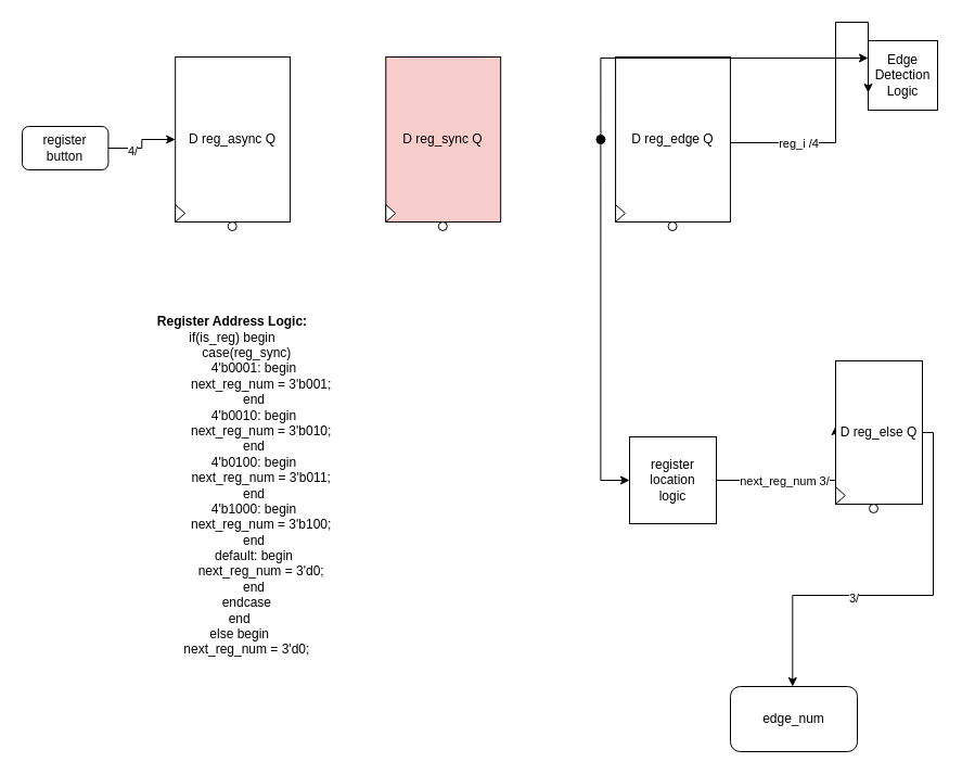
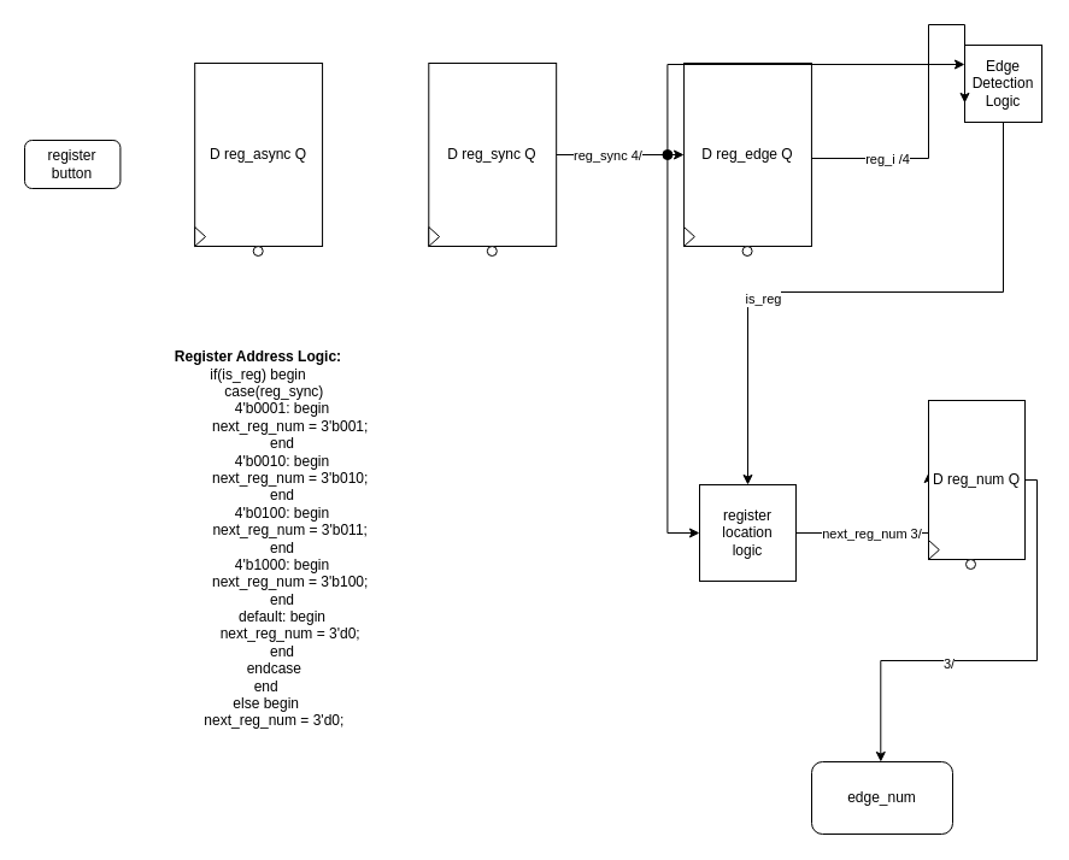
  <mxCell id="0" />
  <mxCell id="1" parent="0" />
  <mxCell id="2" value="register&lt;br&gt;button" style="rounded=1;whiteSpace=wrap;html=1;" parent="1" vertex="1"><mxGeometry x="20" y="116" width="79.412" height="40" as="geometry" /></mxCell>
  <mxCell id="3" value="D reg_async Q" style="rounded=0;whiteSpace=wrap;html=1;" parent="1" vertex="1"><mxGeometry x="161.176" y="52" width="105.882" height="152" as="geometry" /></mxCell>
- <mxCell id="4" style="edgeStyle=orthogonalEdgeStyle;rounded=0;orthogonalLoop=1;jettySize=auto;html=1;exitX=1;exitY=0.5;exitDx=0;exitDy=0;entryX=0;entryY=0.5;entryDx=0;entryDy=0;" parent="1" source="2" target="3" edge="1"><mxGeometry relative="1" as="geometry" /></mxCell>
- <mxCell id="5" value="4/" style="edgeLabel;html=1;align=center;verticalAlign=middle;resizable=0;points=[];" parent="4" vertex="1" connectable="0"><mxGeometry x="-0.371" y="-2" relative="1" as="geometry"><mxPoint as="offset" /></mxGeometry></mxCell>
  <mxCell id="6" value="" style="triangle;whiteSpace=wrap;html=1;" parent="1" vertex="1"><mxGeometry x="161.176" y="188" width="8.824" height="16" as="geometry" /></mxCell>
  <mxCell id="7" value="" style="ellipse;whiteSpace=wrap;html=1;aspect=fixed;" parent="1" vertex="1"><mxGeometry x="209.706" y="204" width="8" height="8" as="geometry" /></mxCell>
- <mxCell id="8" value="D reg_sync Q" style="rounded=0;whiteSpace=wrap;html=1;fillColor=#f8cecc;" parent="1" vertex="1"><mxGeometry x="355.294" y="52" width="105.882" height="152" as="geometry" /></mxCell>
+ <mxCell id="8" value="D reg_sync Q" style="rounded=0;whiteSpace=wrap;html=1;" parent="1" vertex="1"><mxGeometry x="355.294" y="52" width="105.882" height="152" as="geometry" /></mxCell>
  <mxCell id="9" value="" style="triangle;whiteSpace=wrap;html=1;" parent="1" vertex="1"><mxGeometry x="355.294" y="188" width="8.824" height="16" as="geometry" /></mxCell>
  <mxCell id="10" value="" style="ellipse;whiteSpace=wrap;html=1;aspect=fixed;" parent="1" vertex="1"><mxGeometry x="403.824" y="204" width="8" height="8" as="geometry" /></mxCell>
  <mxCell id="11" value="D reg_edge Q" style="rounded=0;whiteSpace=wrap;html=1;container=0;" parent="1" vertex="1"><mxGeometry x="567.059" y="52" width="105.882" height="152" as="geometry" /></mxCell>
+ <mxCell id="12" style="edgeStyle=orthogonalEdgeStyle;rounded=0;orthogonalLoop=1;jettySize=auto;html=1;exitX=1;exitY=0.5;exitDx=0;exitDy=0;entryX=0;entryY=0.5;entryDx=0;entryDy=0;" parent="1" source="8" target="11" edge="1"><mxGeometry relative="1" as="geometry"><mxPoint x="540.588" y="128" as="targetPoint" /></mxGeometry></mxCell>
+ <mxCell id="13" value="reg_sync 4/" style="edgeLabel;html=1;align=center;verticalAlign=middle;resizable=0;points=[];" parent="12" vertex="1" connectable="0"><mxGeometry x="-0.415" y="1" relative="1" as="geometry"><mxPoint x="11" y="1" as="offset" /></mxGeometry></mxCell>
  <mxCell id="14" value="" style="triangle;whiteSpace=wrap;html=1;" parent="1" vertex="1"><mxGeometry x="567.059" y="188" width="8.824" height="16" as="geometry" /></mxCell>
  <mxCell id="15" value="" style="ellipse;whiteSpace=wrap;html=1;aspect=fixed;" parent="1" vertex="1"><mxGeometry x="615.588" y="204" width="8" height="8" as="geometry" /></mxCell>
+ <mxCell id="16" style="edgeStyle=orthogonalEdgeStyle;rounded=0;orthogonalLoop=1;jettySize=auto;html=1;exitX=0.5;exitY=1;exitDx=0;exitDy=0;entryX=0.5;entryY=0;entryDx=0;entryDy=0;" parent="1" source="18" target="26" edge="1"><mxGeometry relative="1" as="geometry"><Array as="points"><mxPoint x="832" y="242" /><mxPoint x="620" y="242" /></Array></mxGeometry></mxCell>
+ <mxCell id="17" value="is_reg" style="edgeLabel;html=1;align=center;verticalAlign=middle;resizable=0;points=[];" parent="16" vertex="1" connectable="0"><mxGeometry x="0.329" y="5" relative="1" as="geometry"><mxPoint as="offset" /></mxGeometry></mxCell>
  <mxCell id="18" value="Edge Detection&lt;br&gt;Logic" style="whiteSpace=wrap;html=1;aspect=fixed;" parent="1" vertex="1"><mxGeometry x="800.002" y="37" width="64" height="64" as="geometry" /></mxCell>
  <mxCell id="19" style="edgeStyle=orthogonalEdgeStyle;rounded=0;orthogonalLoop=1;jettySize=auto;html=1;exitX=1;exitY=0.5;exitDx=0;exitDy=0;entryX=0;entryY=0.75;entryDx=0;entryDy=0;" parent="1" target="18" edge="1"><mxGeometry relative="1" as="geometry"><mxPoint x="672.941" y="130.99" as="sourcePoint" /><mxPoint x="810.002" y="22.99" as="targetPoint" /><Array as="points"><mxPoint x="770" y="131" /><mxPoint x="770" y="20" /></Array></mxGeometry></mxCell>
  <mxCell id="20" value="reg_i /4" style="edgeLabel;html=1;align=center;verticalAlign=middle;resizable=0;points=[];" parent="19" vertex="1" connectable="0"><mxGeometry x="-0.805" y="-1" relative="1" as="geometry"><mxPoint x="33" as="offset" /></mxGeometry></mxCell>
  <mxCell id="21" style="edgeStyle=orthogonalEdgeStyle;rounded=0;orthogonalLoop=1;jettySize=auto;html=1;exitX=0.5;exitY=0;exitDx=0;exitDy=0;entryX=0;entryY=0.25;entryDx=0;entryDy=0;" parent="1" source="23" target="18" edge="1"><mxGeometry relative="1" as="geometry" /></mxCell>
  <mxCell id="22" style="edgeStyle=orthogonalEdgeStyle;rounded=0;orthogonalLoop=1;jettySize=auto;html=1;exitX=0.5;exitY=1;exitDx=0;exitDy=0;entryX=0;entryY=0.5;entryDx=0;entryDy=0;" parent="1" source="23" target="26" edge="1"><mxGeometry relative="1" as="geometry" /></mxCell>
  <mxCell id="23" value="" style="ellipse;whiteSpace=wrap;html=1;aspect=fixed;fillColor=#000000;" parent="1" vertex="1"><mxGeometry x="549.412" y="124" width="8" height="8" as="geometry" /></mxCell>
  <mxCell id="24" style="edgeStyle=orthogonalEdgeStyle;rounded=0;orthogonalLoop=1;jettySize=auto;html=1;exitX=1;exitY=0.5;exitDx=0;exitDy=0;" parent="1" source="26" edge="1"><mxGeometry relative="1" as="geometry"><mxPoint x="770" y="392" as="targetPoint" /></mxGeometry></mxCell>
  <mxCell id="25" value="next_reg_num 3/" style="edgeLabel;html=1;align=center;verticalAlign=middle;resizable=0;points=[];" parent="24" vertex="1" connectable="0"><mxGeometry x="-0.499" y="-1" relative="1" as="geometry"><mxPoint x="22" y="-1" as="offset" /></mxGeometry></mxCell>
  <mxCell id="26" value="register&lt;br&gt;location&lt;br&gt;logic" style="whiteSpace=wrap;html=1;aspect=fixed;" parent="1" vertex="1"><mxGeometry x="580" y="402" width="80" height="80" as="geometry" /></mxCell>
- <mxCell id="27" value="D reg_else Q" style="rounded=0;whiteSpace=wrap;html=1;" parent="1" vertex="1"><mxGeometry x="770" y="332" width="80" height="132" as="geometry" /></mxCell>
+ <mxCell id="27" value="D reg_num Q" style="rounded=0;whiteSpace=wrap;html=1;" parent="1" vertex="1"><mxGeometry x="770" y="332" width="80" height="132" as="geometry" /></mxCell>
  <mxCell id="28" value="" style="triangle;whiteSpace=wrap;html=1;" parent="1" vertex="1"><mxGeometry x="769.996" y="448" width="8.824" height="16" as="geometry" /></mxCell>
  <mxCell id="29" value="" style="ellipse;whiteSpace=wrap;html=1;aspect=fixed;" parent="1" vertex="1"><mxGeometry x="800.996" y="464" width="8" height="8" as="geometry" /></mxCell>
  <mxCell id="30" style="edgeStyle=orthogonalEdgeStyle;rounded=0;orthogonalLoop=1;jettySize=auto;html=1;exitX=1;exitY=0.5;exitDx=0;exitDy=0;" parent="1" source="27" edge="1"><mxGeometry relative="1" as="geometry"><mxPoint x="730.316" y="632" as="targetPoint" /><mxPoint x="730" y="542" as="sourcePoint" /><Array as="points"><mxPoint x="860" y="398" /><mxPoint x="860" y="548" /><mxPoint x="730" y="548" /></Array></mxGeometry></mxCell>
  <mxCell id="31" value="3/" style="edgeLabel;html=1;align=center;verticalAlign=middle;resizable=0;points=[];" parent="30" vertex="1" connectable="0"><mxGeometry x="0.252" y="2" relative="1" as="geometry"><mxPoint as="offset" /></mxGeometry></mxCell>
  <mxCell id="32" value="edge_num" style="rounded=1;whiteSpace=wrap;html=1;" parent="1" vertex="1"><mxGeometry x="673" y="632" width="117" height="60" as="geometry" /></mxCell>
  <mxCell id="33" value="&lt;b&gt;Register Address Logic:&lt;br&gt;&lt;/b&gt;if(is_reg) begin&lt;br&gt;&amp;nbsp;&amp;nbsp;&amp;nbsp;&amp;nbsp;&amp;nbsp;&amp;nbsp;&amp;nbsp; case(reg_sync)&lt;br&gt;&amp;nbsp;&amp;nbsp;&amp;nbsp;&amp;nbsp;&amp;nbsp;&amp;nbsp;&amp;nbsp;&amp;nbsp;&amp;nbsp;&amp;nbsp;&amp;nbsp; 4'b0001: begin&lt;br&gt;&amp;nbsp;&amp;nbsp;&amp;nbsp;&amp;nbsp;&amp;nbsp;&amp;nbsp;&amp;nbsp;&amp;nbsp;&amp;nbsp;&amp;nbsp;&amp;nbsp;&amp;nbsp;&amp;nbsp;&amp;nbsp;&amp;nbsp; next_reg_num = 3'b001;&lt;br&gt;&amp;nbsp;&amp;nbsp;&amp;nbsp;&amp;nbsp;&amp;nbsp;&amp;nbsp;&amp;nbsp;&amp;nbsp;&amp;nbsp;&amp;nbsp;&amp;nbsp; end&lt;br&gt;&amp;nbsp;&amp;nbsp;&amp;nbsp;&amp;nbsp;&amp;nbsp;&amp;nbsp;&amp;nbsp;&amp;nbsp;&amp;nbsp;&amp;nbsp;&amp;nbsp; 4'b0010: begin &lt;br&gt;&amp;nbsp;&amp;nbsp;&amp;nbsp;&amp;nbsp;&amp;nbsp;&amp;nbsp;&amp;nbsp;&amp;nbsp;&amp;nbsp;&amp;nbsp;&amp;nbsp;&amp;nbsp;&amp;nbsp;&amp;nbsp;&amp;nbsp; next_reg_num = 3'b010;&lt;br&gt;&amp;nbsp;&amp;nbsp;&amp;nbsp;&amp;nbsp;&amp;nbsp;&amp;nbsp;&amp;nbsp;&amp;nbsp;&amp;nbsp;&amp;nbsp;&amp;nbsp; end&lt;br&gt;&amp;nbsp;&amp;nbsp;&amp;nbsp;&amp;nbsp;&amp;nbsp;&amp;nbsp;&amp;nbsp;&amp;nbsp;&amp;nbsp;&amp;nbsp;&amp;nbsp; 4'b0100: begin&lt;br&gt;&amp;nbsp;&amp;nbsp;&amp;nbsp;&amp;nbsp;&amp;nbsp;&amp;nbsp;&amp;nbsp;&amp;nbsp;&amp;nbsp;&amp;nbsp;&amp;nbsp;&amp;nbsp;&amp;nbsp;&amp;nbsp;&amp;nbsp; next_reg_num = 3'b011;&lt;br&gt;&amp;nbsp;&amp;nbsp;&amp;nbsp;&amp;nbsp;&amp;nbsp;&amp;nbsp;&amp;nbsp;&amp;nbsp;&amp;nbsp;&amp;nbsp;&amp;nbsp; end&lt;br&gt;&amp;nbsp;&amp;nbsp;&amp;nbsp;&amp;nbsp;&amp;nbsp;&amp;nbsp;&amp;nbsp;&amp;nbsp;&amp;nbsp;&amp;nbsp;&amp;nbsp; 4'b1000: begin &lt;br&gt;&amp;nbsp;&amp;nbsp;&amp;nbsp;&amp;nbsp;&amp;nbsp;&amp;nbsp;&amp;nbsp;&amp;nbsp;&amp;nbsp;&amp;nbsp;&amp;nbsp;&amp;nbsp;&amp;nbsp;&amp;nbsp;&amp;nbsp; next_reg_num = 3'b100;&lt;br&gt;&amp;nbsp;&amp;nbsp;&amp;nbsp;&amp;nbsp;&amp;nbsp;&amp;nbsp;&amp;nbsp;&amp;nbsp;&amp;nbsp;&amp;nbsp;&amp;nbsp; end&lt;br&gt;&amp;nbsp;&amp;nbsp;&amp;nbsp;&amp;nbsp;&amp;nbsp;&amp;nbsp;&amp;nbsp;&amp;nbsp;&amp;nbsp;&amp;nbsp;&amp;nbsp; default: begin &lt;br&gt;&amp;nbsp;&amp;nbsp;&amp;nbsp;&amp;nbsp;&amp;nbsp;&amp;nbsp;&amp;nbsp;&amp;nbsp;&amp;nbsp;&amp;nbsp;&amp;nbsp;&amp;nbsp;&amp;nbsp;&amp;nbsp;&amp;nbsp; next_reg_num = 3'd0;&lt;br&gt;&amp;nbsp;&amp;nbsp;&amp;nbsp;&amp;nbsp;&amp;nbsp;&amp;nbsp;&amp;nbsp;&amp;nbsp;&amp;nbsp;&amp;nbsp;&amp;nbsp; end&lt;br&gt;&amp;nbsp;&amp;nbsp;&amp;nbsp;&amp;nbsp;&amp;nbsp;&amp;nbsp;&amp;nbsp; endcase&lt;br&gt;&amp;nbsp;&amp;nbsp;&amp;nbsp; end&lt;br&gt;&amp;nbsp;&amp;nbsp;&amp;nbsp; else begin&lt;br&gt;&amp;nbsp;&amp;nbsp;&amp;nbsp;&amp;nbsp;&amp;nbsp;&amp;nbsp;&amp;nbsp; next_reg_num = 3'd0;" style="text;strokeColor=none;align=center;fillColor=none;html=1;verticalAlign=middle;whiteSpace=wrap;rounded=0;" parent="1" vertex="1"><mxGeometry x="68.71" y="432" width="290" height="30" as="geometry" /></mxCell>
